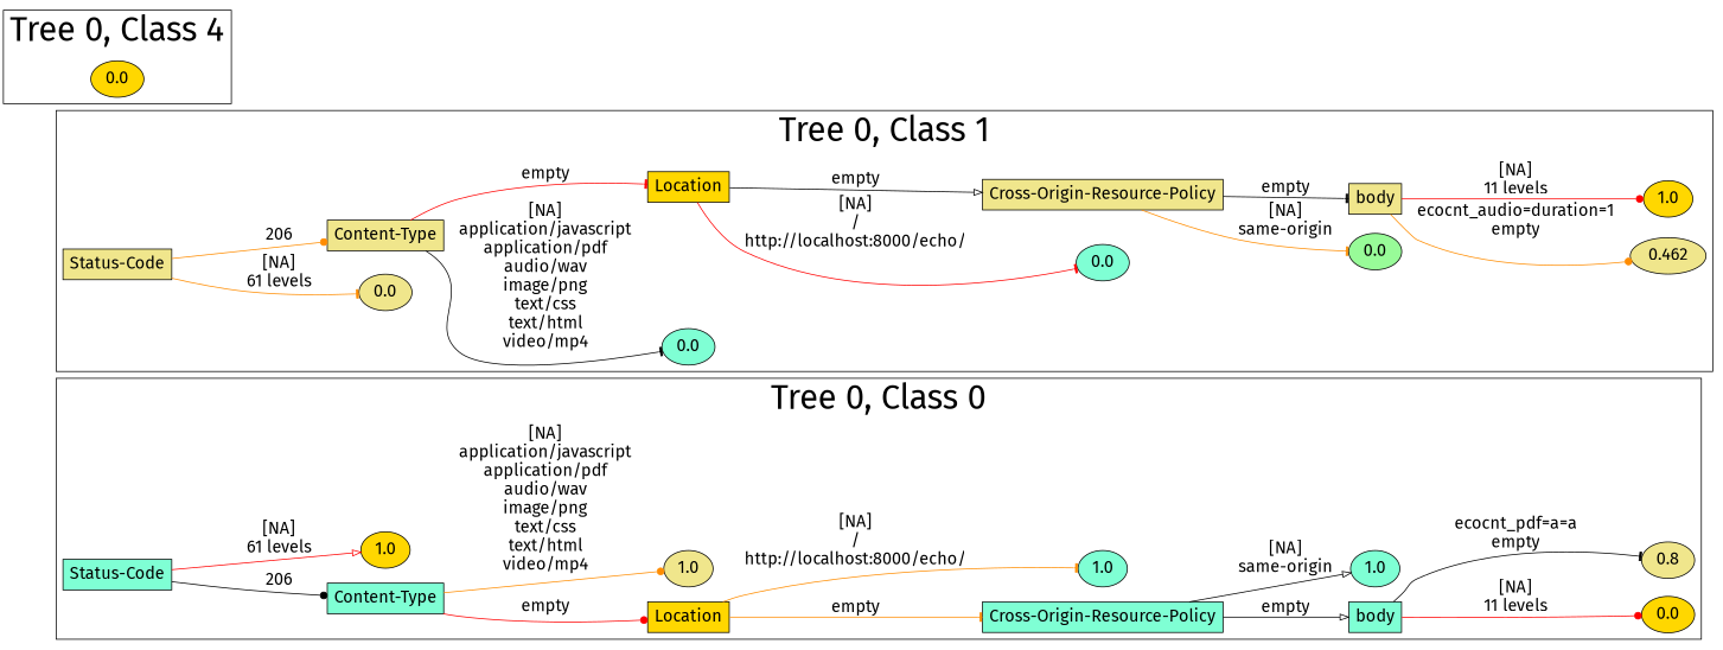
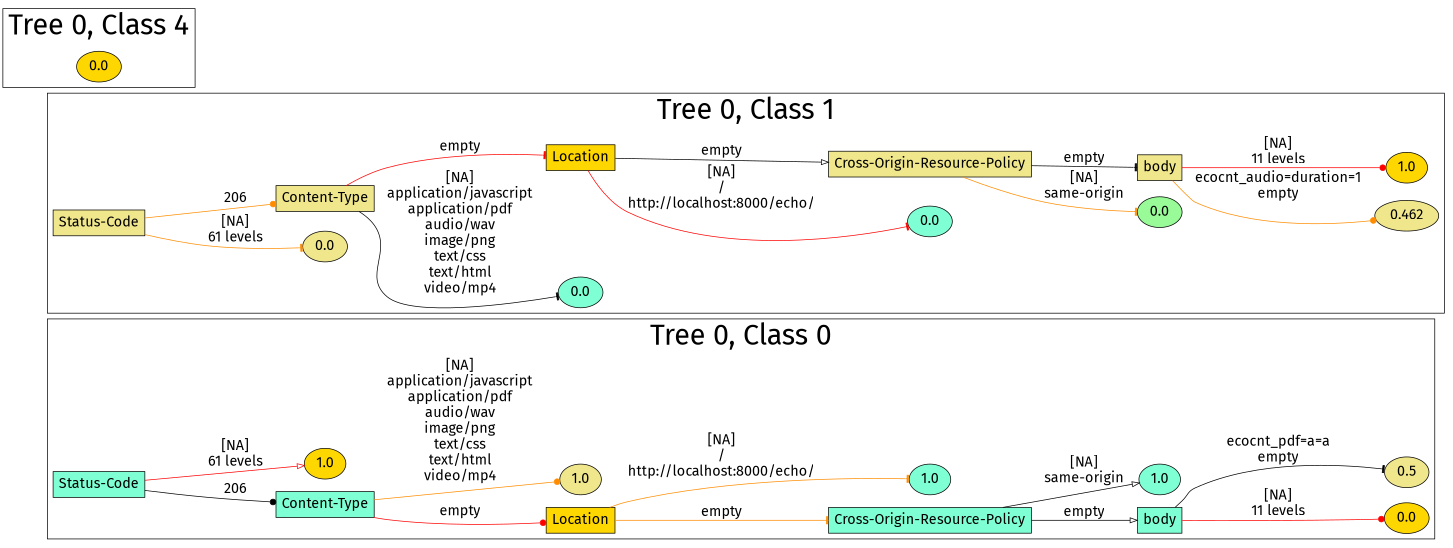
  digraph {
    rankdir=LR
    fontname="Fira Sans"
    node [fontsize=20 style=filled fillcolor=aquamarine fontname="Fira Sans"]
    edge [fontsize=20 color=black arrowhead=tee fontname="Fira Sans"]
    n1 [label="Status-Code" shape=box]
    n2 [label="Content-Type" shape=box]
    n3 [label=1.0 fillcolor=gold]
    n4 [label=Location shape=box fillcolor=gold]
    n5 [label=1.0 fillcolor=khaki]
    n6 [label="Cross-Origin-Resource-Policy" shape=box]
    n7 [label=1.0]
    n8 [label=body shape=box]
    n9 [label=1.0]
    n10 [label=0.0 fillcolor=gold]
-   n11 [label=0.8 fillcolor=khaki]
+   n11 [label=0.5 fillcolor=khaki]
    n12 [label="Status-Code" shape=box fillcolor=khaki]
    n13 [label=0.0 fillcolor=khaki]
    n14 [label="Content-Type" shape=box fillcolor=khaki]
    n15 [label=0.0]
    n16 [label=Location shape=box fillcolor=gold]
    n17 [label=0.0]
    n18 [label="Cross-Origin-Resource-Policy" shape=box fillcolor=khaki]
    n19 [label=0.0 fillcolor=palegreen]
    n20 [label=body shape=box fillcolor=khaki]
    n21 [label=0.462 fillcolor=khaki]
    n22 [label=1.0 fillcolor=gold]
    n23 [label=0.0 fillcolor=gold]
    subgraph cluster_1 {
      fontsize=40
      label="Tree 0, Class 0"
      subgraph sub_2 {
        fontsize=40
        label="Tree 0, Class 0"
        n1
      }
      subgraph sub_3 {
        fontsize=40
        label="Tree 0, Class 0"
        n2
        n3
      }
      subgraph sub_4 {
        fontsize=40
        label="Tree 0, Class 0"
        n4
        n5
      }
      subgraph sub_5 {
        fontsize=40
        label="Tree 0, Class 0"
        n6
        n7
      }
      subgraph sub_6 {
        fontsize=40
        label="Tree 0, Class 0"
        n8
        n9
      }
      subgraph sub_7 {
        fontsize=40
        label="Tree 0, Class 0"
        n10
        n11
      }
    }
    subgraph cluster_8 {
      fontsize=40
      label="Tree 0, Class 1"
      subgraph sub_9 {
        fontsize=40
        label="Tree 0, Class 1"
        n12
      }
      subgraph sub_10 {
        fontsize=40
        label="Tree 0, Class 1"
        n13
        n14
      }
      subgraph sub_11 {
        fontsize=40
        label="Tree 0, Class 1"
        n15
        n16
      }
      subgraph sub_12 {
        fontsize=40
        label="Tree 0, Class 1"
        n17
        n18
      }
      subgraph sub_13 {
        fontsize=40
        label="Tree 0, Class 1"
        n19
        n20
      }
      subgraph sub_14 {
        fontsize=40
        label="Tree 0, Class 1"
        n21
        n22
      }
    }
    subgraph cluster_15 {
      fontsize=40
      label="Tree 0, Class 4"
      subgraph sub_16 {
        fontsize=40
        label="Tree 0, Class 4"
        n23
      }
    }
    n1 -> n2 [label="206\n" arrowhead=dot]
    n1 -> n3 [label="[NA]\n61 levels\n" color=red arrowhead=onormal]
    n2 -> n4 [label="empty\n" color=red arrowhead=dot]
    n2 -> n5 [label="[NA]\napplication/javascript\napplication/pdf\naudio/wav\nimage/png\ntext/css\ntext/html\nvideo/mp4\n" color=darkorange arrowhead=dot]
    n4 -> n6 [label="empty\n" color=darkorange]
    n4 -> n7 [label="[NA]\n/\nhttp://localhost:8000/echo/\n" color=darkorange]
    n6 -> n8 [label="empty\n" arrowhead=onormal]
    n6 -> n9 [label="[NA]\nsame-origin\n" arrowhead=onormal]
    n8 -> n10 [label="[NA]\n11 levels\n" color=red arrowhead=dot]
    n8 -> n11 [label="ecocnt_pdf=a=a\nempty\n"]
    n12 -> n13 [label="[NA]\n61 levels\n" color=darkorange]
    n12 -> n14 [label="206\n" color=darkorange arrowhead=dot]
    n14 -> n15 [label="[NA]\napplication/javascript\napplication/pdf\naudio/wav\nimage/png\ntext/css\ntext/html\nvideo/mp4\n"]
    n14 -> n16 [label="empty\n" color=red]
    n16 -> n17 [label="[NA]\n/\nhttp://localhost:8000/echo/\n" color=red]
    n16 -> n18 [label="empty\n" arrowhead=onormal]
    n18 -> n19 [label="[NA]\nsame-origin\n" color=darkorange]
    n18 -> n20 [label="empty\n"]
    n20 -> n21 [label="ecocnt_audio=duration=1\nempty\n" color=darkorange arrowhead=dot]
    n20 -> n22 [label="[NA]\n11 levels\n" color=red arrowhead=dot]
  }
